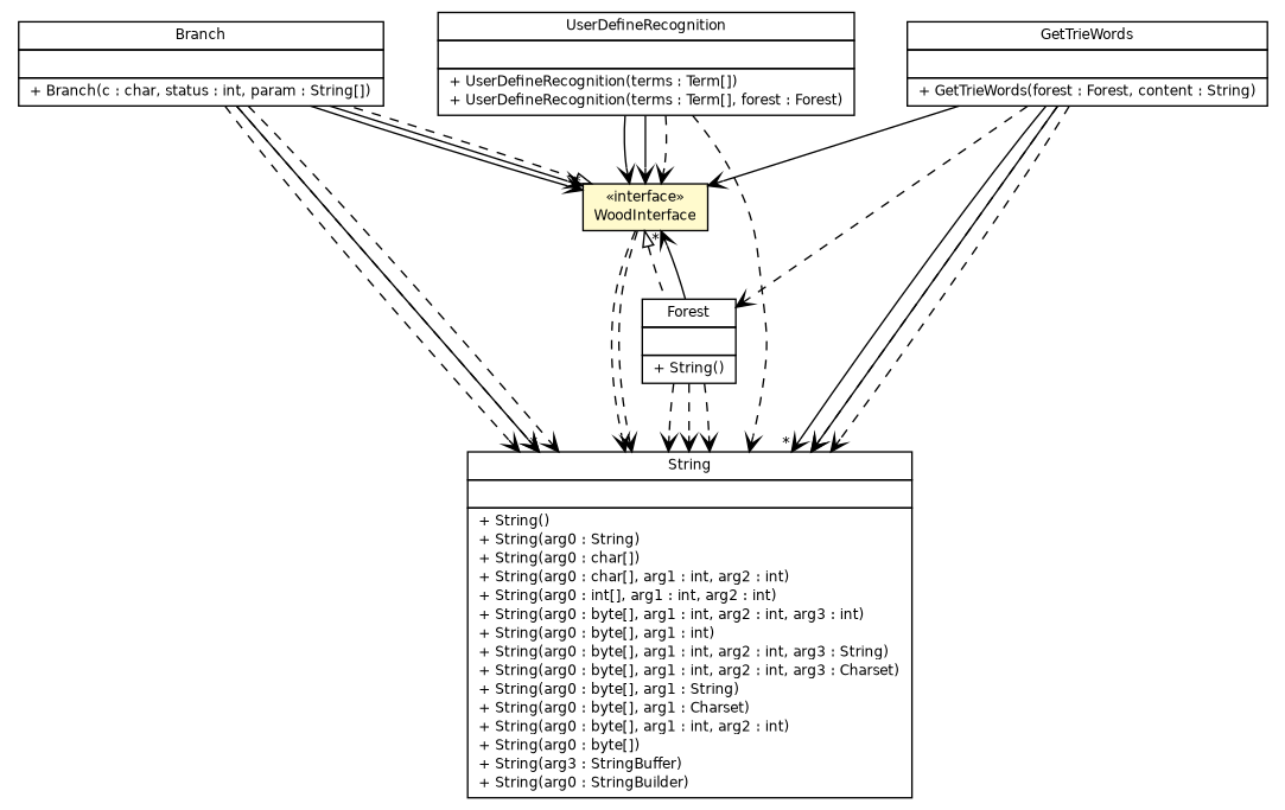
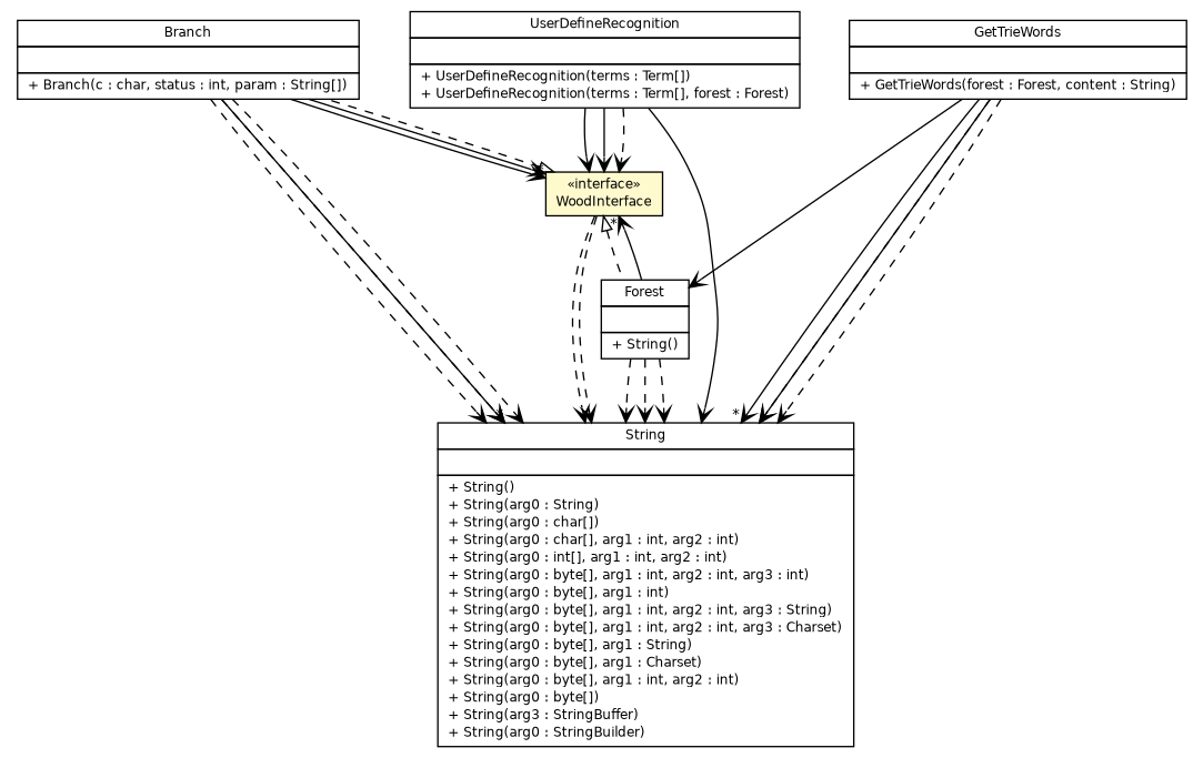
  digraph {
    node [fontcolor=black fontname=Helvetica fontsize=9.0 shape=plaintext]
    edge [arrowhead=open color=black fontcolor=black fontname=Helvetica fontsize=10.0 headport=p labelfontname=Helvetica labelfontsize=10 tailport=p style=dashed]
    n1 [label=<<table border="0" cellborder="1" cellspacing="0" cellpadding="2" port="p" href="./Branch.html"> 		<tr><td><table border="0" cellspacing="0" cellpadding="1"> 			<tr><td> Branch </td></tr> 		</table></td></tr> 		<tr><td><table border="0" cellspacing="0" cellpadding="1"> 			<tr><td align="left">  </td></tr> 		</table></td></tr> 		<tr><td><table border="0" cellspacing="0" cellpadding="1"> 			<tr><td align="left"> + Branch(c : char, status : int, param : String[]) </td></tr> 		</table></td></tr> 		</table>>]
    n2 [label=<<table border="0" cellborder="1" cellspacing="0" cellpadding="2" port="p" bgcolor="lemonChiffon" href="./WoodInterface.html"> 		<tr><td><table border="0" cellspacing="0" cellpadding="1"> 			<tr><td> &laquo;interface&raquo; </td></tr> 			<tr><td> WoodInterface </td></tr> 		</table></td></tr> 		</table>>]
    n3 [label=<<table border="0" cellborder="1" cellspacing="0" cellpadding="2" port="p" href="http://java.sun.com/j2se/1.4.2/docs/api/java/lang/String.html"> 		<tr><td><table border="0" cellspacing="0" cellpadding="1"> 			<tr><td> String </td></tr> 		</table></td></tr> 		<tr><td><table border="0" cellspacing="0" cellpadding="1"> 			<tr><td align="left">  </td></tr> 		</table></td></tr> 		<tr><td><table border="0" cellspacing="0" cellpadding="1"> 			<tr><td align="left"> + String() </td></tr> 			<tr><td align="left"> + String(arg0 : String) </td></tr> 			<tr><td align="left"> + String(arg0 : char[]) </td></tr> 			<tr><td align="left"> + String(arg0 : char[], arg1 : int, arg2 : int) </td></tr> 			<tr><td align="left"> + String(arg0 : int[], arg1 : int, arg2 : int) </td></tr> 			<tr><td align="left"> + String(arg0 : byte[], arg1 : int, arg2 : int, arg3 : int) </td></tr> 			<tr><td align="left"> + String(arg0 : byte[], arg1 : int) </td></tr> 			<tr><td align="left"> + String(arg0 : byte[], arg1 : int, arg2 : int, arg3 : String) </td></tr> 			<tr><td align="left"> + String(arg0 : byte[], arg1 : int, arg2 : int, arg3 : Charset) </td></tr> 			<tr><td align="left"> + String(arg0 : byte[], arg1 : String) </td></tr> 			<tr><td align="left"> + String(arg0 : byte[], arg1 : Charset) </td></tr> 			<tr><td align="left"> + String(arg0 : byte[], arg1 : int, arg2 : int) </td></tr> 			<tr><td align="left"> + String(arg0 : byte[]) </td></tr> 			<tr><td align="left"> + String(arg3 : StringBuffer) </td></tr> 			<tr><td align="left"> + String(arg0 : StringBuilder) </td></tr> 		</table></td></tr> 		</table>>]
    n4 [label=<<table border="0" cellborder="1" cellspacing="0" cellpadding="2" port="p" href="./Forest.html"> 		<tr><td><table border="0" cellspacing="0" cellpadding="1"> 			<tr><td> Forest </td></tr> 		</table></td></tr> 		<tr><td><table border="0" cellspacing="0" cellpadding="1"> 			<tr><td align="left">  </td></tr> 		</table></td></tr> 		<tr><td><table border="0" cellspacing="0" cellpadding="1"> 			<tr><td align="left"> + String() </td></tr> 		</table></td></tr> 		</table>>]
    n5 [label=<<table border="0" cellborder="1" cellspacing="0" cellpadding="2" port="p" href="./GetTrieWords.html"> 		<tr><td><table border="0" cellspacing="0" cellpadding="1"> 			<tr><td> GetTrieWords </td></tr> 		</table></td></tr> 		<tr><td><table border="0" cellspacing="0" cellpadding="1"> 			<tr><td align="left">  </td></tr> 		</table></td></tr> 		<tr><td><table border="0" cellspacing="0" cellpadding="1"> 			<tr><td align="left"> + GetTrieWords(forest : Forest, content : String) </td></tr> 		</table></td></tr> 		</table>>]
    n6 [label=<<table border="0" cellborder="1" cellspacing="0" cellpadding="2" port="p" href="../recognition/UserDefineRecognition.html"> 		<tr><td><table border="0" cellspacing="0" cellpadding="1"> 			<tr><td> UserDefineRecognition </td></tr> 		</table></td></tr> 		<tr><td><table border="0" cellspacing="0" cellpadding="1"> 			<tr><td align="left">  </td></tr> 		</table></td></tr> 		<tr><td><table border="0" cellspacing="0" cellpadding="1"> 			<tr><td align="left"> + UserDefineRecognition(terms : Term[]) </td></tr> 			<tr><td align="left"> + UserDefineRecognition(terms : Term[], forest : Forest) </td></tr> 		</table></td></tr> 		</table>>]
    n1 -> n2 [headlabel="*" style=""]
    n1 -> n2 [style=""]
    n1 -> n3 [headlabel="*" style=""]
    n1 -> n3
    n1 -> n3
    n1 -> n3
    n2 -> n1 [arrowtail=empty dir=back fontsize=10 arrowhead="" color="" fontcolor=""]
    n2 -> n3
    n2 -> n3
    n2 -> n4 [arrowtail=empty dir=back fontsize=10 arrowhead="" color="" fontcolor=""]
    n4 -> n2 [headlabel="*" style=""]
    n4 -> n3
    n4 -> n3
    n4 -> n3
-   n5 -> n2 [style=""]
    n5 -> n3 [style=""]
    n5 -> n3 [headlabel="*" style=""]
    n5 -> n3
    n5 -> n3
-   n5 -> n4
+   n5 -> n4 [style=""]
    n6 -> n2 [style=""]
    n6 -> n2 [style=""]
    n6 -> n2
-   n6 -> n3
+   n6 -> n3 [style=""]
  }
